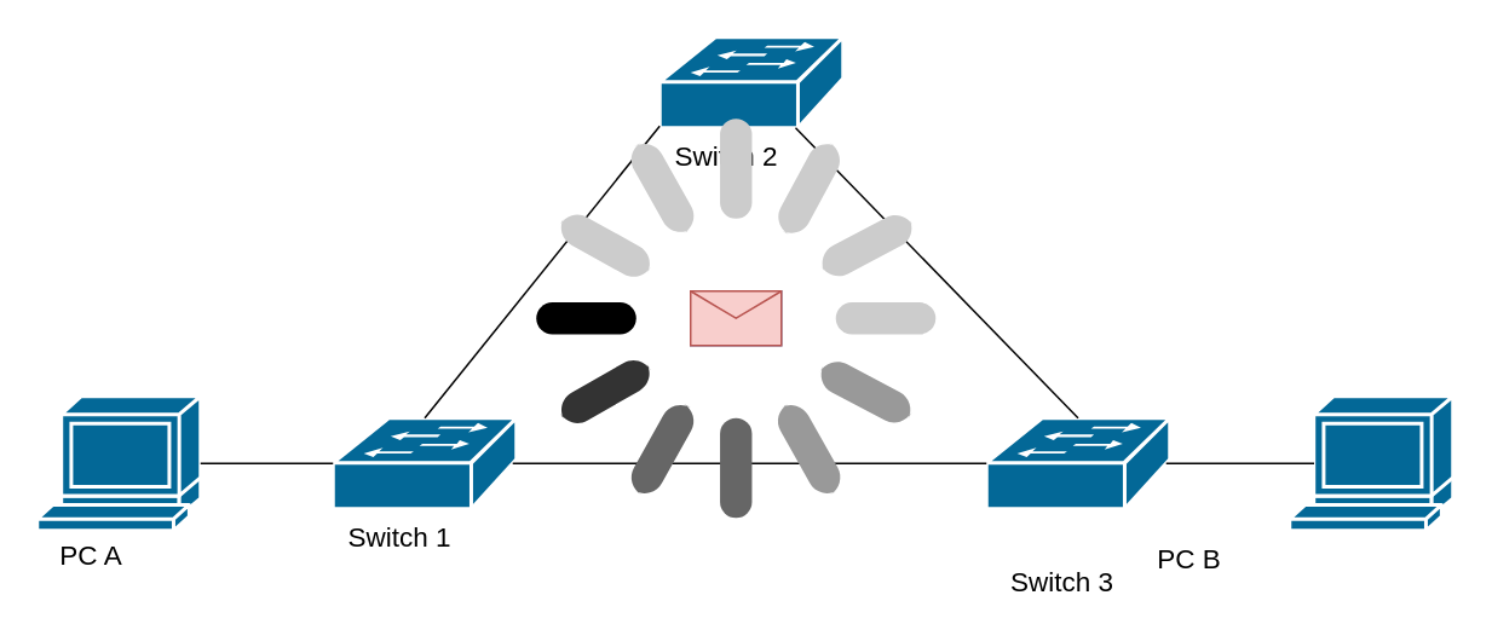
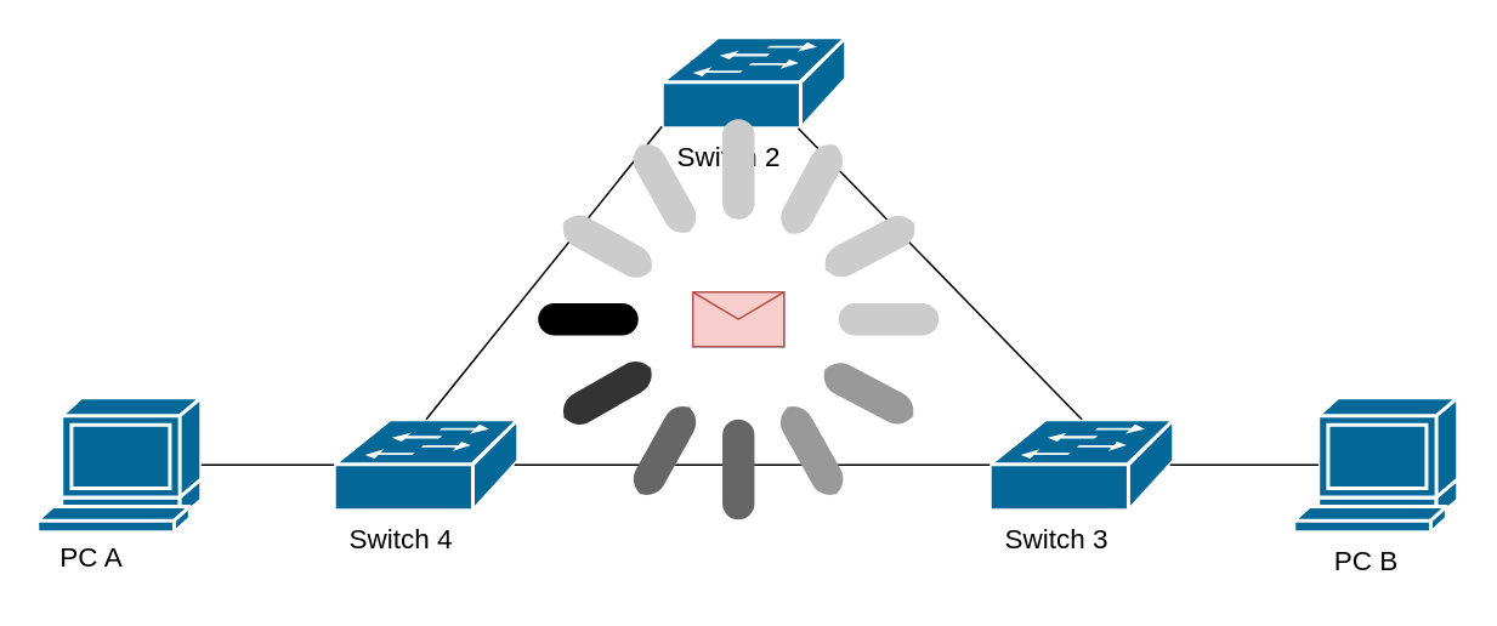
  <mxCell id="0" />
  <mxCell id="1" parent="0" />
  <mxCell id="2" value="" style="shape=mxgraph.cisco.switches.workgroup_switch;sketch=0;html=1;pointerEvents=1;dashed=0;fillColor=#036897;strokeColor=#ffffff;strokeWidth=2;verticalLabelPosition=bottom;verticalAlign=top;align=center;outlineConnect=0;" parent="1" vertex="1"><mxGeometry x="363" y="20" width="101" height="50" as="geometry" /></mxCell>
  <mxCell id="3" value="" style="shape=mxgraph.cisco.switches.workgroup_switch;sketch=0;html=1;pointerEvents=1;dashed=0;fillColor=#036897;strokeColor=#ffffff;strokeWidth=2;verticalLabelPosition=bottom;verticalAlign=top;align=center;outlineConnect=0;" parent="1" vertex="1"><mxGeometry x="543" y="230" width="101" height="50" as="geometry" /></mxCell>
  <mxCell id="4" value="" style="shape=mxgraph.cisco.switches.workgroup_switch;sketch=0;html=1;pointerEvents=1;dashed=0;fillColor=#036897;strokeColor=#ffffff;strokeWidth=2;verticalLabelPosition=bottom;verticalAlign=top;align=center;outlineConnect=0;" parent="1" vertex="1"><mxGeometry x="183" y="230" width="101" height="50" as="geometry" /></mxCell>
  <mxCell id="5" value="" style="shape=mxgraph.cisco.computers_and_peripherals.terminal;sketch=0;html=1;pointerEvents=1;dashed=0;fillColor=#036897;strokeColor=#ffffff;strokeWidth=2;verticalLabelPosition=bottom;verticalAlign=top;align=center;outlineConnect=0;" parent="1" vertex="1"><mxGeometry x="20" y="218" width="90" height="74" as="geometry" /></mxCell>
  <mxCell id="6" value="" style="endArrow=none;html=1;rounded=0;exitX=0.5;exitY=0;exitDx=0;exitDy=0;exitPerimeter=0;entryX=0;entryY=0.98;entryDx=0;entryDy=0;entryPerimeter=0;" parent="1" source="4" target="2" edge="1"><mxGeometry width="50" height="50" relative="1" as="geometry"><mxPoint x="270" y="210" as="sourcePoint" /><mxPoint x="320" y="160" as="targetPoint" /></mxGeometry></mxCell>
  <mxCell id="7" value="" style="endArrow=none;html=1;rounded=0;exitX=0.5;exitY=0;exitDx=0;exitDy=0;exitPerimeter=0;" parent="1" source="3" target="2" edge="1"><mxGeometry width="50" height="50" relative="1" as="geometry"><mxPoint x="370" y="270" as="sourcePoint" /><mxPoint x="420" y="220" as="targetPoint" /></mxGeometry></mxCell>
  <mxCell id="8" value="" style="endArrow=none;html=1;rounded=0;exitX=0.98;exitY=0.5;exitDx=0;exitDy=0;exitPerimeter=0;entryX=0;entryY=0.5;entryDx=0;entryDy=0;entryPerimeter=0;" parent="1" source="4" target="3" edge="1"><mxGeometry width="50" height="50" relative="1" as="geometry"><mxPoint x="370" y="270" as="sourcePoint" /><mxPoint x="420" y="220" as="targetPoint" /></mxGeometry></mxCell>
  <mxCell id="9" value="" style="shape=mxgraph.cisco.computers_and_peripherals.terminal;sketch=0;html=1;pointerEvents=1;dashed=0;fillColor=#036897;strokeColor=#ffffff;strokeWidth=2;verticalLabelPosition=bottom;verticalAlign=top;align=center;outlineConnect=0;" parent="1" vertex="1"><mxGeometry x="710" y="218" width="90" height="74" as="geometry" /></mxCell>
  <mxCell id="10" value="" style="endArrow=none;html=1;rounded=0;exitX=1;exitY=0.5;exitDx=0;exitDy=0;exitPerimeter=0;entryX=0;entryY=0.5;entryDx=0;entryDy=0;entryPerimeter=0;" parent="1" source="5" target="4" edge="1"><mxGeometry width="50" height="50" relative="1" as="geometry"><mxPoint x="190" y="390" as="sourcePoint" /><mxPoint x="240" y="340" as="targetPoint" /></mxGeometry></mxCell>
  <mxCell id="11" value="" style="endArrow=none;html=1;rounded=0;exitX=0.98;exitY=0.5;exitDx=0;exitDy=0;exitPerimeter=0;entryX=0.15;entryY=0.5;entryDx=0;entryDy=0;entryPerimeter=0;" parent="1" source="3" target="9" edge="1"><mxGeometry width="50" height="50" relative="1" as="geometry"><mxPoint x="610" y="260" as="sourcePoint" /><mxPoint x="660" y="210" as="targetPoint" /></mxGeometry></mxCell>
  <mxCell id="12" value="&lt;font style=&quot;font-size: 15px;&quot;&gt;PC A&lt;/font&gt;" style="text;html=1;strokeColor=none;fillColor=none;align=center;verticalAlign=middle;whiteSpace=wrap;rounded=0;" parent="1" vertex="1"><mxGeometry x="20" y="290" width="60" height="30" as="geometry" /></mxCell>
- <mxCell id="13" value="&lt;font style=&quot;font-size: 15px;&quot;&gt;Switch 1&lt;/font&gt;" style="text;html=1;strokeColor=none;fillColor=none;align=center;verticalAlign=middle;whiteSpace=wrap;rounded=0;" parent="1" vertex="1"><mxGeometry x="190" y="280" width="60" height="30" as="geometry" /></mxCell>
+ <mxCell id="13" value="&lt;font style=&quot;font-size: 15px;&quot;&gt;Switch 4&lt;/font&gt;" style="text;html=1;strokeColor=none;fillColor=none;align=center;verticalAlign=middle;whiteSpace=wrap;rounded=0;" parent="1" vertex="1"><mxGeometry x="190" y="280" width="60" height="30" as="geometry" /></mxCell>
  <mxCell id="14" value="&lt;font style=&quot;font-size: 15px;&quot;&gt;Switch 2&lt;/font&gt;" style="text;html=1;strokeColor=none;fillColor=none;align=center;verticalAlign=middle;whiteSpace=wrap;rounded=0;" parent="1" vertex="1"><mxGeometry x="370" y="70" width="60" height="30" as="geometry" /></mxCell>
- <mxCell id="15" value="&lt;font style=&quot;font-size: 15px;&quot;&gt;Switch 3&lt;/font&gt;" style="text;html=1;strokeColor=none;fillColor=none;align=center;verticalAlign=middle;whiteSpace=wrap;rounded=0;" parent="1" vertex="1"><mxGeometry x="555" y="305" width="60" height="30" as="geometry" /></mxCell>
- <mxCell id="16" value="&lt;font style=&quot;font-size: 15px;&quot;&gt;PC B&lt;/font&gt;" style="text;html=1;strokeColor=none;fillColor=none;align=center;verticalAlign=middle;whiteSpace=wrap;rounded=0;" parent="1" vertex="1"><mxGeometry x="625" y="292" width="60" height="30" as="geometry" /></mxCell>
+ <mxCell id="15" value="&lt;font style=&quot;font-size: 15px;&quot;&gt;Switch 3&lt;/font&gt;" style="text;html=1;strokeColor=none;fillColor=none;align=center;verticalAlign=middle;whiteSpace=wrap;rounded=0;" parent="1" vertex="1"><mxGeometry x="550" y="280" width="60" height="30" as="geometry" /></mxCell>
+ <mxCell id="16" value="&lt;font style=&quot;font-size: 15px;&quot;&gt;PC B&lt;/font&gt;" style="text;html=1;strokeColor=none;fillColor=none;align=center;verticalAlign=middle;whiteSpace=wrap;rounded=0;" parent="1" vertex="1"><mxGeometry x="720" y="292" width="60" height="30" as="geometry" /></mxCell>
  <mxCell id="17" value="" style="shape=message;html=1;whiteSpace=wrap;html=1;outlineConnect=0;fontSize=15;rotation=0;fillColor=#dae8fc;strokeColor=#6c8ebf;" vertex="1" parent="1"><mxGeometry x="380" y="160" width="50" height="30" as="geometry" /></mxCell>
  <mxCell id="18" value="" style="html=1;verticalLabelPosition=bottom;labelBackgroundColor=#ffffff;verticalAlign=top;shadow=0;dashed=0;strokeWidth=2;shape=mxgraph.ios7.misc.loading_circle;" vertex="1" parent="1"><mxGeometry x="295" y="65" width="220" height="220" as="geometry" /></mxCell>
  <mxCell id="19" value="" style="shape=message;html=1;whiteSpace=wrap;html=1;outlineConnect=0;fontSize=15;rotation=0;fillColor=#f8cecc;strokeColor=#b85450;" parent="1" vertex="1"><mxGeometry x="380" y="160" width="50" height="30" as="geometry" /></mxCell>
